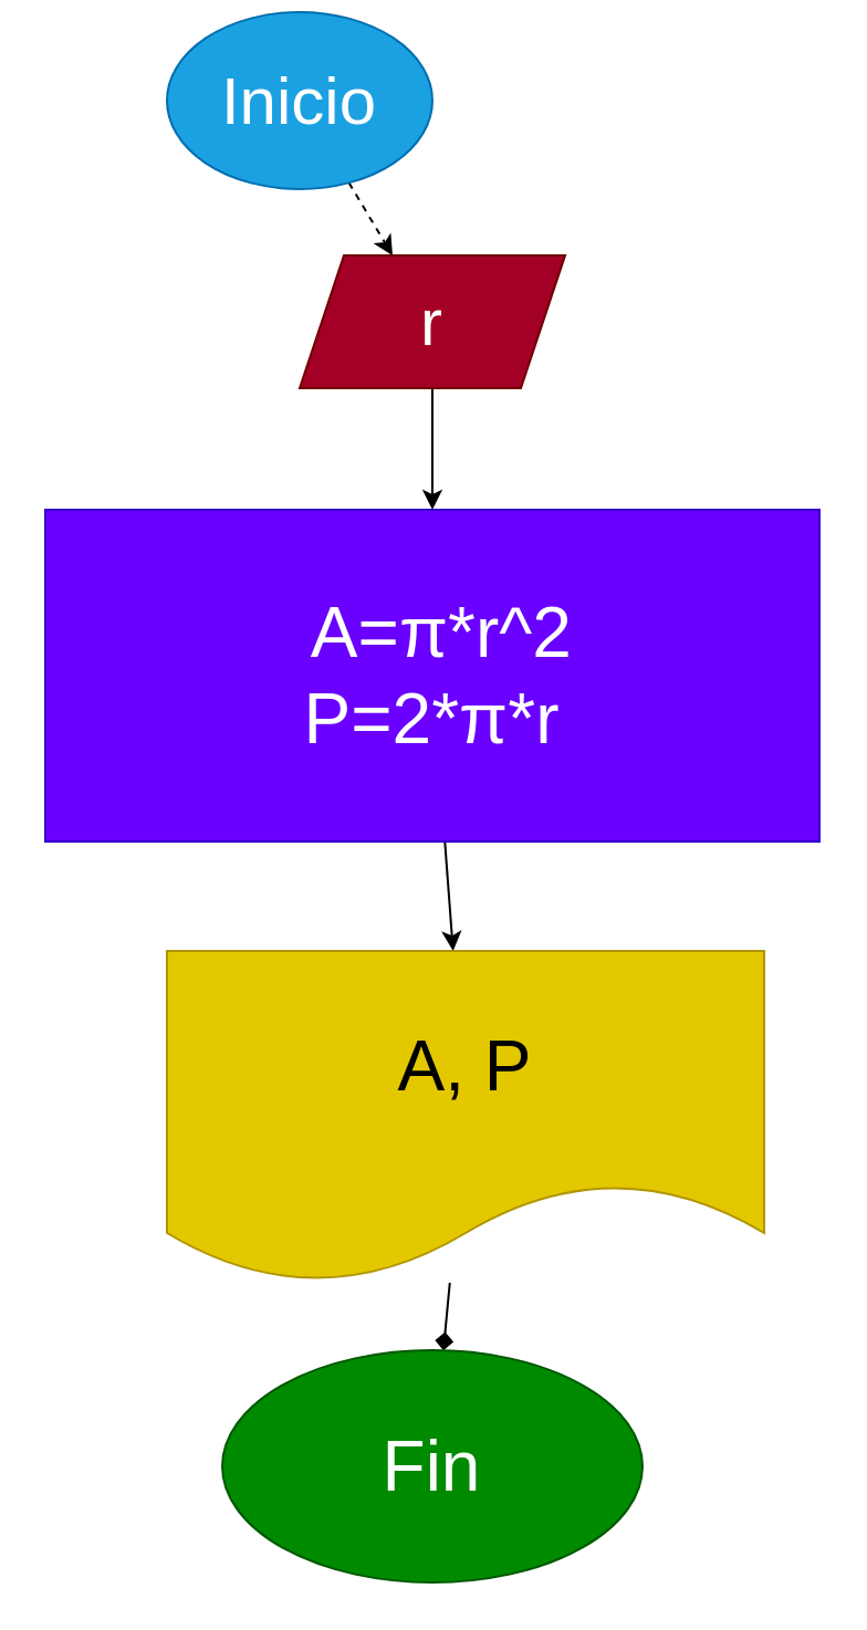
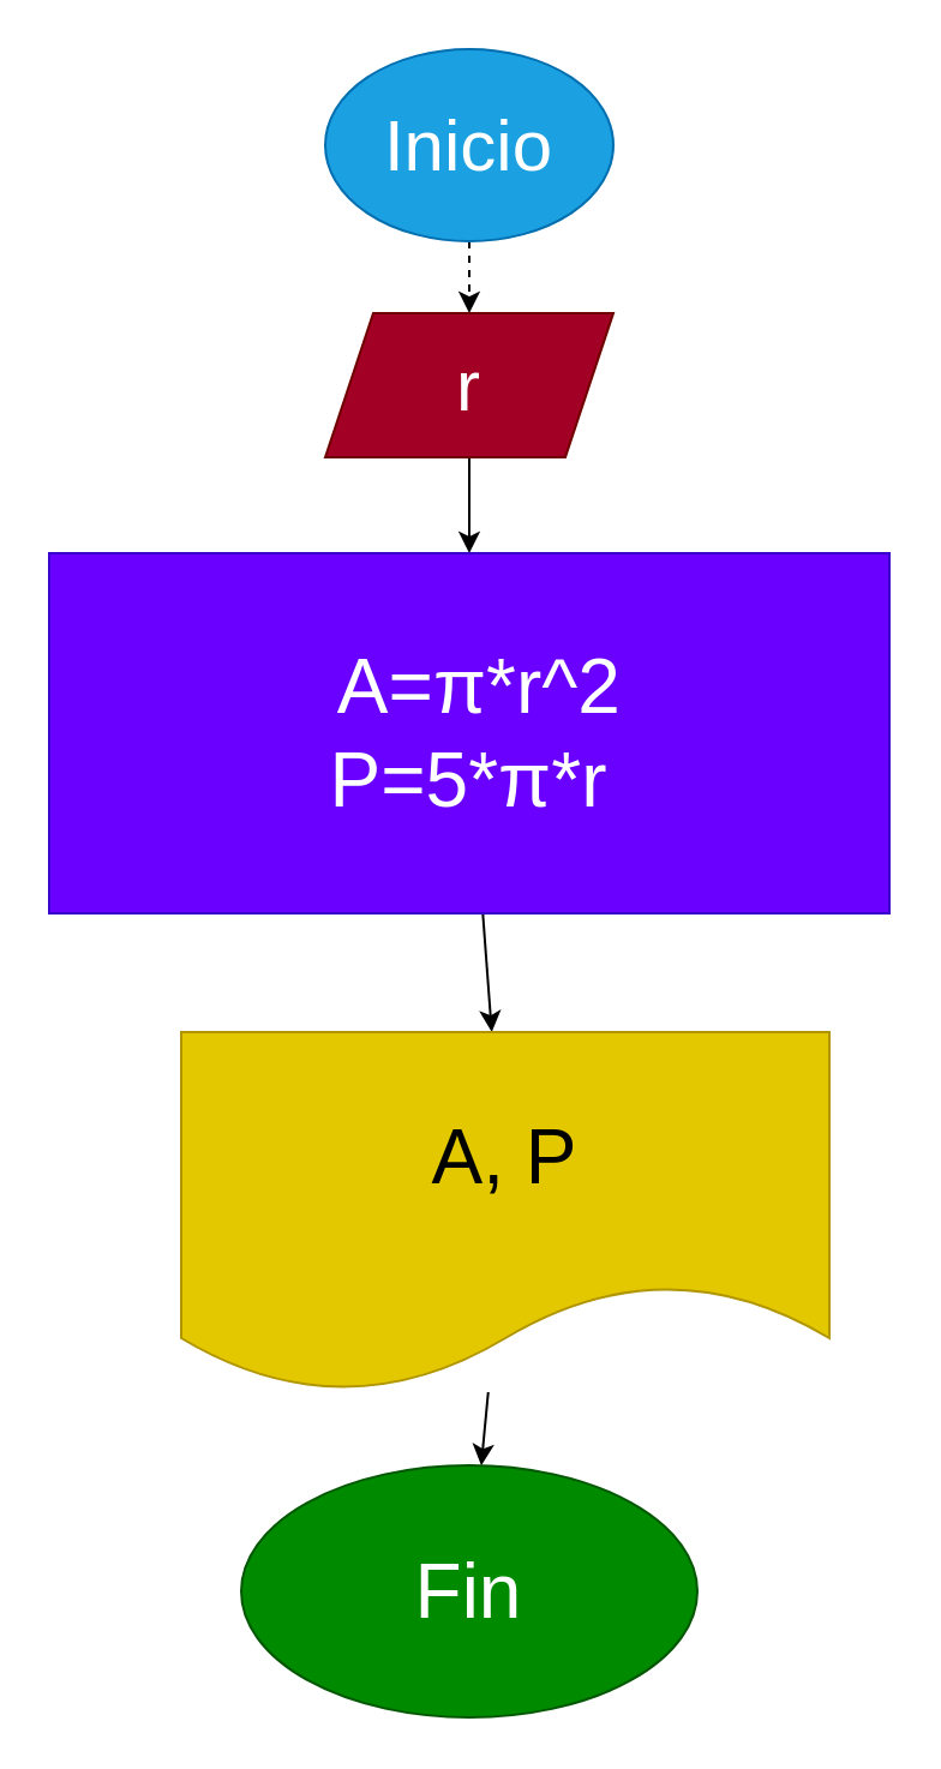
  <mxCell id="0" />
  <mxCell id="1" parent="0" />
  <mxCell id="2" value="" style="edgeStyle=none;html=1;dashed=1;" edge="1" parent="1" source="3" target="5"><mxGeometry relative="1" as="geometry" /></mxCell>
- <mxCell id="3" value="Inicio" style="ellipse;whiteSpace=wrap;html=1;fillColor=#1ba1e2;fontColor=#ffffff;strokeColor=#006EAF;fontSize=30;" vertex="1" parent="1"><mxGeometry x="75" y="5" width="120" height="80" as="geometry" /></mxCell>
+ <mxCell id="3" value="Inicio" style="ellipse;whiteSpace=wrap;html=1;fillColor=#1ba1e2;fontColor=#ffffff;strokeColor=#006EAF;fontSize=30;" vertex="1" parent="1"><mxGeometry x="135" y="20" width="120" height="80" as="geometry" /></mxCell>
  <mxCell id="4" value="" style="edgeStyle=none;html=1;" edge="1" parent="1" source="5" target="7"><mxGeometry relative="1" as="geometry" /></mxCell>
- <mxCell id="5" value="r" style="shape=parallelogram;perimeter=parallelogramPerimeter;whiteSpace=wrap;html=1;fixedSize=1;fillColor=#a20025;fontColor=#ffffff;strokeColor=#6F0000;fontSize=30;" vertex="1" parent="1"><mxGeometry x="135" y="115" width="120" height="60" as="geometry" /></mxCell>
+ <mxCell id="5" value="r" style="shape=parallelogram;perimeter=parallelogramPerimeter;whiteSpace=wrap;html=1;fixedSize=1;fillColor=#a20025;fontColor=#ffffff;strokeColor=#6F0000;fontSize=30;" vertex="1" parent="1"><mxGeometry x="135" y="130" width="120" height="60" as="geometry" /></mxCell>
  <mxCell id="6" value="" style="edgeStyle=none;html=1;fontSize=32;" edge="1" parent="1" source="7" target="9"><mxGeometry relative="1" as="geometry" /></mxCell>
- <mxCell id="7" value="&amp;nbsp;A=π*r^2&lt;br style=&quot;font-size: 32px;&quot;&gt;P=2*π*r" style="whiteSpace=wrap;html=1;fillColor=#6a00ff;strokeColor=#3700CC;fontColor=#ffffff;align=center;fontSize=32;" vertex="1" parent="1"><mxGeometry x="20" y="230" width="350" height="150" as="geometry" /></mxCell>
- <mxCell id="8" value="" style="edgeStyle=none;html=1;fontSize=32;endArrow=diamond;" edge="1" parent="1" source="9" target="10"><mxGeometry relative="1" as="geometry" /></mxCell>
+ <mxCell id="7" value="&amp;nbsp;A=π*r^2&lt;br style=&quot;font-size: 32px;&quot;&gt;P=5*π*r" style="whiteSpace=wrap;html=1;fillColor=#6a00ff;strokeColor=#3700CC;fontColor=#ffffff;align=center;fontSize=32;" vertex="1" parent="1"><mxGeometry x="20" y="230" width="350" height="150" as="geometry" /></mxCell>
+ <mxCell id="8" value="" style="edgeStyle=none;html=1;fontSize=32;" edge="1" parent="1" source="9" target="10"><mxGeometry relative="1" as="geometry" /></mxCell>
  <mxCell id="9" value="A, P" style="shape=document;whiteSpace=wrap;html=1;boundedLbl=1;fontSize=32;fillColor=#e3c800;strokeColor=#B09500;fontColor=#000000;" vertex="1" parent="1"><mxGeometry x="75" y="429.5" width="270" height="150" as="geometry" /></mxCell>
  <mxCell id="10" value="Fin" style="ellipse;whiteSpace=wrap;html=1;fontSize=32;fillColor=#008a00;strokeColor=#005700;fontColor=#ffffff;" vertex="1" parent="1"><mxGeometry x="100" y="610" width="190" height="105" as="geometry" /></mxCell>
